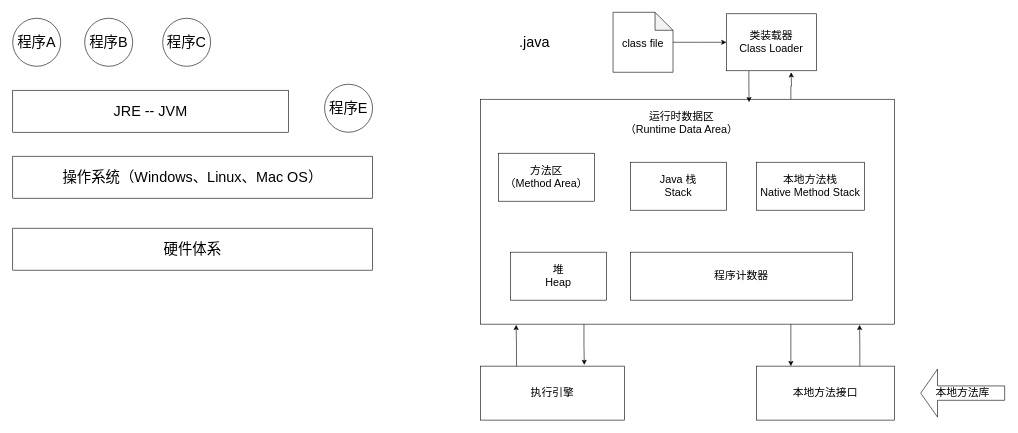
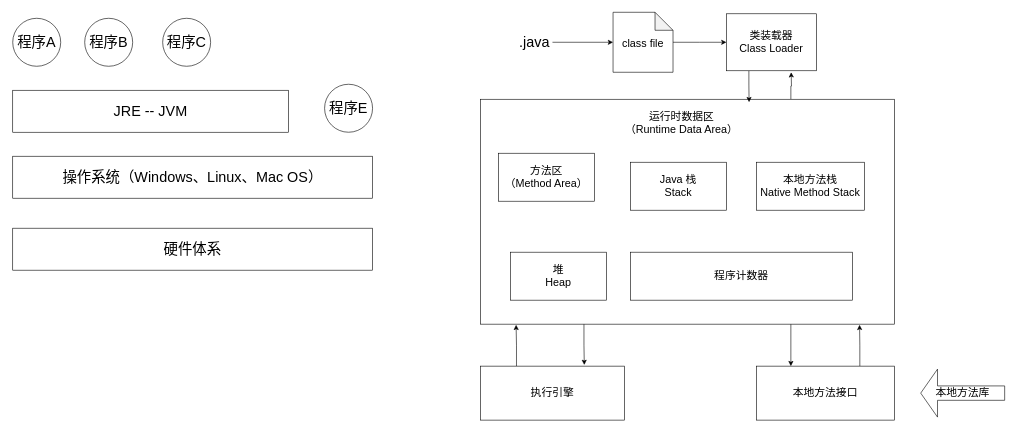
  <mxCell id="0" />
  <mxCell id="1" parent="0" />
  <mxCell id="2" value="&lt;font style=&quot;font-size: 24px;&quot;&gt;操作系统（Windows、Linux、Mac OS）&lt;/font&gt;" style="rounded=0;whiteSpace=wrap;html=1;" vertex="1" parent="1"><mxGeometry x="20" y="260" width="600" height="70" as="geometry" /></mxCell>
  <mxCell id="3" value="JRE -- JVM" style="rounded=0;whiteSpace=wrap;html=1;fontSize=24;" vertex="1" parent="1"><mxGeometry x="20" y="150" width="460" height="70" as="geometry" /></mxCell>
  <mxCell id="4" value="程序A" style="ellipse;whiteSpace=wrap;html=1;aspect=fixed;fontSize=24;" vertex="1" parent="1"><mxGeometry x="20" y="30" width="80" height="80" as="geometry" /></mxCell>
  <mxCell id="5" value="程序B" style="ellipse;whiteSpace=wrap;html=1;aspect=fixed;fontSize=24;" vertex="1" parent="1"><mxGeometry x="140" y="30" width="80" height="80" as="geometry" /></mxCell>
  <mxCell id="6" value="程序C" style="ellipse;whiteSpace=wrap;html=1;aspect=fixed;fontSize=24;" vertex="1" parent="1"><mxGeometry x="270" y="30" width="80" height="80" as="geometry" /></mxCell>
  <mxCell id="7" value="程序E" style="ellipse;whiteSpace=wrap;html=1;aspect=fixed;fontSize=24;" vertex="1" parent="1"><mxGeometry x="540" y="140" width="80" height="80" as="geometry" /></mxCell>
  <mxCell id="8" value="&lt;font style=&quot;font-size: 24px;&quot;&gt;硬件体系&lt;/font&gt;" style="rounded=0;whiteSpace=wrap;html=1;" vertex="1" parent="1"><mxGeometry x="20" y="380" width="600" height="70" as="geometry" /></mxCell>
+ <mxCell id="9" style="edgeStyle=orthogonalEdgeStyle;rounded=0;orthogonalLoop=1;jettySize=auto;html=1;exitX=1;exitY=0.5;exitDx=0;exitDy=0;entryX=0;entryY=0.5;entryDx=0;entryDy=0;entryPerimeter=0;fontSize=24;" edge="1" parent="1" source="10" target="12"><mxGeometry relative="1" as="geometry" /></mxCell>
  <mxCell id="10" value=".java" style="text;html=1;strokeColor=none;fillColor=none;align=center;verticalAlign=middle;whiteSpace=wrap;rounded=0;fontSize=24;" vertex="1" parent="1"><mxGeometry x="860" y="55" width="60" height="30" as="geometry" /></mxCell>
  <mxCell id="11" value="" style="edgeStyle=orthogonalEdgeStyle;rounded=0;orthogonalLoop=1;jettySize=auto;html=1;fontSize=18;jumpSize=6;sketch=0;" edge="1" parent="1" source="12"><mxGeometry relative="1" as="geometry"><mxPoint x="1210" y="70" as="targetPoint" /></mxGeometry></mxCell>
  <mxCell id="12" value="&lt;font style=&quot;font-size: 18px;&quot;&gt;class file&lt;/font&gt;" style="shape=note;whiteSpace=wrap;html=1;backgroundOutline=1;darkOpacity=0.05;fontSize=24;" vertex="1" parent="1"><mxGeometry x="1021" y="20" width="100" height="100" as="geometry" /></mxCell>
  <mxCell id="13" style="edgeStyle=orthogonalEdgeStyle;rounded=0;sketch=0;jumpSize=6;orthogonalLoop=1;jettySize=auto;html=1;exitX=0.25;exitY=1;exitDx=0;exitDy=0;entryX=0.721;entryY=-0.022;entryDx=0;entryDy=0;entryPerimeter=0;fontSize=18;" edge="1" parent="1" source="16" target="26"><mxGeometry relative="1" as="geometry" /></mxCell>
  <mxCell id="14" style="edgeStyle=orthogonalEdgeStyle;rounded=0;sketch=0;jumpSize=6;orthogonalLoop=1;jettySize=auto;html=1;exitX=0.75;exitY=1;exitDx=0;exitDy=0;entryX=0.25;entryY=0;entryDx=0;entryDy=0;fontSize=18;" edge="1" parent="1" source="16" target="24"><mxGeometry relative="1" as="geometry" /></mxCell>
  <mxCell id="15" style="edgeStyle=orthogonalEdgeStyle;rounded=0;sketch=0;jumpSize=6;orthogonalLoop=1;jettySize=auto;html=1;exitX=0.75;exitY=0;exitDx=0;exitDy=0;fontSize=18;" edge="1" parent="1" source="16"><mxGeometry relative="1" as="geometry"><mxPoint x="1318" y="120" as="targetPoint" /></mxGeometry></mxCell>
  <mxCell id="16" value="" style="rounded=0;whiteSpace=wrap;html=1;fontSize=18;" vertex="1" parent="1"><mxGeometry x="800" y="165" width="690" height="375" as="geometry" /></mxCell>
  <mxCell id="17" value="运行时数据区&lt;br&gt;（Runtime Data Area）" style="text;html=1;strokeColor=none;fillColor=none;align=center;verticalAlign=middle;whiteSpace=wrap;rounded=0;fontSize=18;" vertex="1" parent="1"><mxGeometry x="930.5" y="180" width="409" height="50" as="geometry" /></mxCell>
  <mxCell id="18" value="方法区&lt;br&gt;（Method Area）" style="rounded=0;whiteSpace=wrap;html=1;fontSize=18;" vertex="1" parent="1"><mxGeometry x="830" y="255" width="160" height="80" as="geometry" /></mxCell>
  <mxCell id="19" value="Java 栈&lt;br&gt;Stack" style="rounded=0;whiteSpace=wrap;html=1;fontSize=18;" vertex="1" parent="1"><mxGeometry x="1050" y="270" width="160" height="80" as="geometry" /></mxCell>
  <mxCell id="20" value="本地方法栈&lt;br&gt;Native Method Stack" style="rounded=0;whiteSpace=wrap;html=1;fontSize=18;" vertex="1" parent="1"><mxGeometry x="1260" y="270" width="180" height="80" as="geometry" /></mxCell>
  <mxCell id="21" value="堆&lt;br&gt;Heap" style="rounded=0;whiteSpace=wrap;html=1;fontSize=18;" vertex="1" parent="1"><mxGeometry x="850" y="420" width="160" height="80" as="geometry" /></mxCell>
  <mxCell id="22" value="程序计数器" style="rounded=0;whiteSpace=wrap;html=1;fontSize=18;" vertex="1" parent="1"><mxGeometry x="1050" y="420" width="370" height="80" as="geometry" /></mxCell>
  <mxCell id="23" style="edgeStyle=orthogonalEdgeStyle;rounded=0;sketch=0;jumpSize=6;orthogonalLoop=1;jettySize=auto;html=1;exitX=0.75;exitY=0;exitDx=0;exitDy=0;entryX=0.916;entryY=1.003;entryDx=0;entryDy=0;entryPerimeter=0;fontSize=18;" edge="1" parent="1" source="24" target="16"><mxGeometry relative="1" as="geometry" /></mxCell>
  <mxCell id="24" value="本地方法接口" style="rounded=0;whiteSpace=wrap;html=1;fontSize=18;" vertex="1" parent="1"><mxGeometry x="1260" y="610" width="230" height="90" as="geometry" /></mxCell>
  <mxCell id="25" style="edgeStyle=orthogonalEdgeStyle;rounded=0;sketch=0;jumpSize=6;orthogonalLoop=1;jettySize=auto;html=1;exitX=0.25;exitY=0;exitDx=0;exitDy=0;entryX=0.086;entryY=1.003;entryDx=0;entryDy=0;entryPerimeter=0;fontSize=18;" edge="1" parent="1" source="26" target="16"><mxGeometry relative="1" as="geometry" /></mxCell>
  <mxCell id="26" value="执行引擎" style="rounded=0;whiteSpace=wrap;html=1;fontSize=18;" vertex="1" parent="1"><mxGeometry x="800" y="610" width="240" height="90" as="geometry" /></mxCell>
  <mxCell id="27" value="本地方法库" style="shape=singleArrow;direction=west;whiteSpace=wrap;html=1;fontSize=18;" vertex="1" parent="1"><mxGeometry x="1534" y="615" width="140" height="80" as="geometry" /></mxCell>
  <mxCell id="28" style="edgeStyle=orthogonalEdgeStyle;rounded=0;sketch=0;jumpSize=6;orthogonalLoop=1;jettySize=auto;html=1;exitX=0.25;exitY=1;exitDx=0;exitDy=0;entryX=0.649;entryY=0.013;entryDx=0;entryDy=0;entryPerimeter=0;fontSize=18;" edge="1" parent="1" source="29" target="16"><mxGeometry relative="1" as="geometry" /></mxCell>
  <mxCell id="29" value="类装载器&lt;br&gt;Class Loader" style="rounded=0;whiteSpace=wrap;html=1;fontSize=18;" vertex="1" parent="1"><mxGeometry x="1210" y="22.5" width="150" height="95" as="geometry" /></mxCell>
